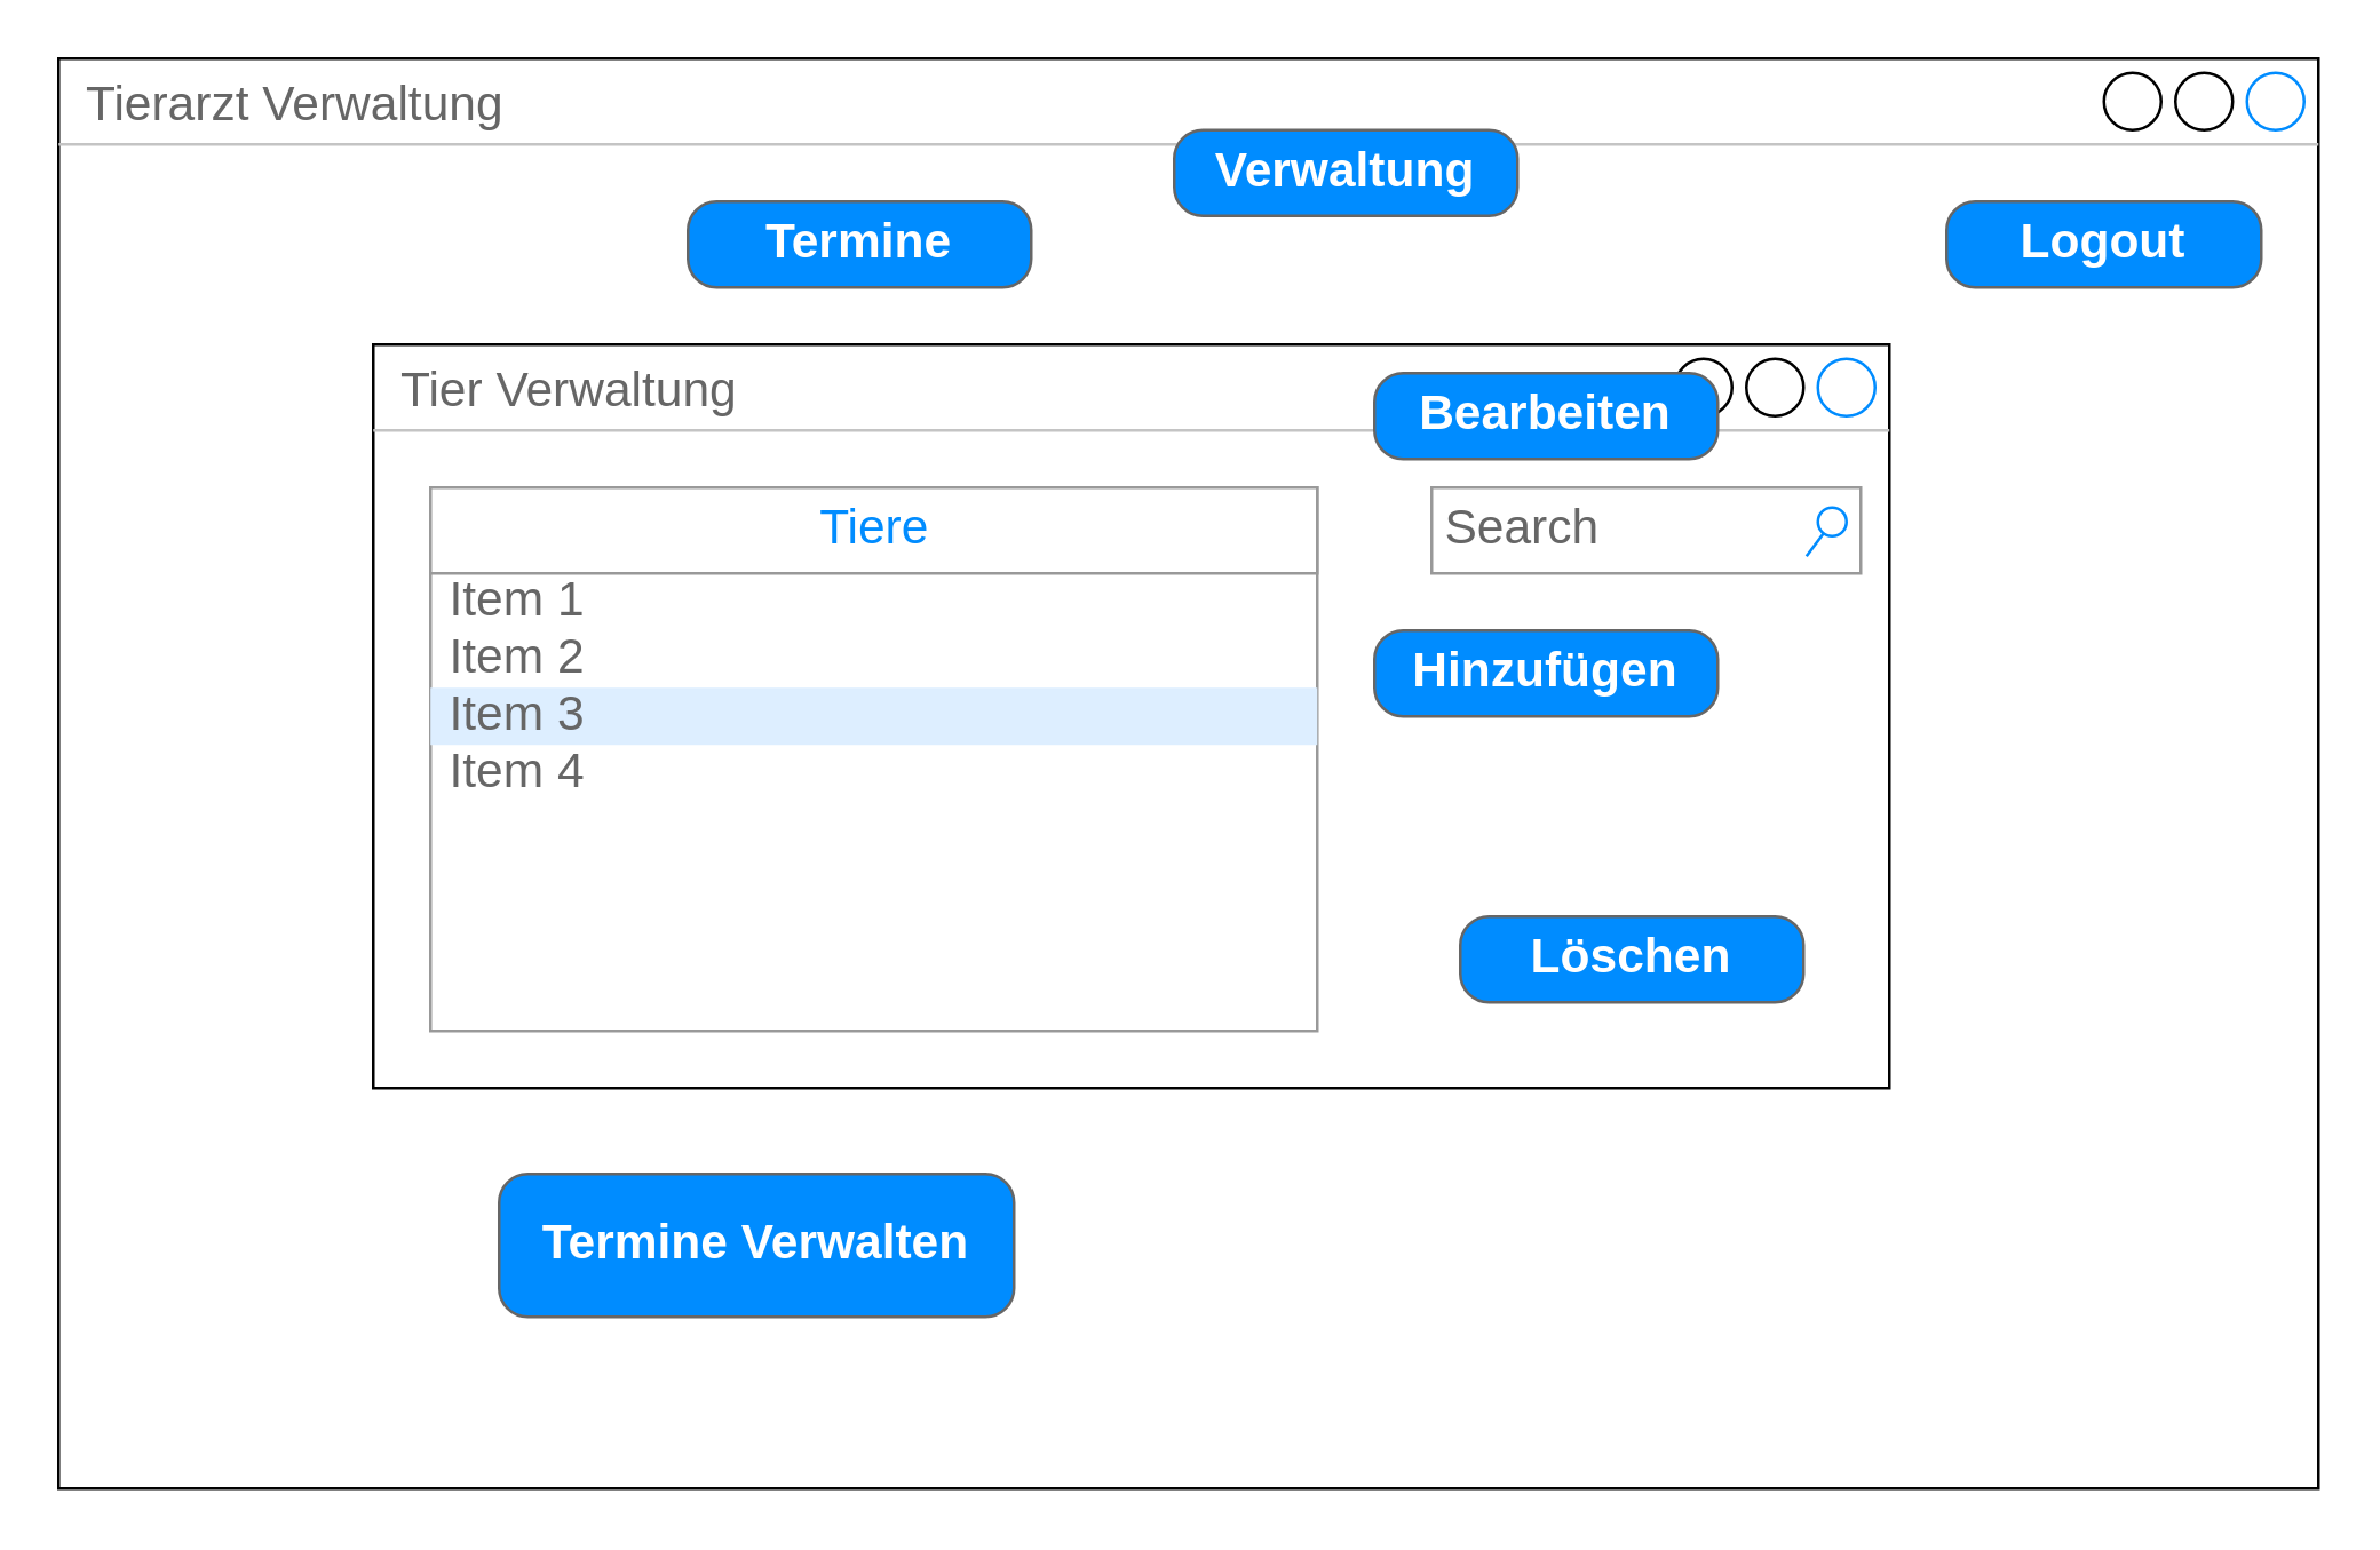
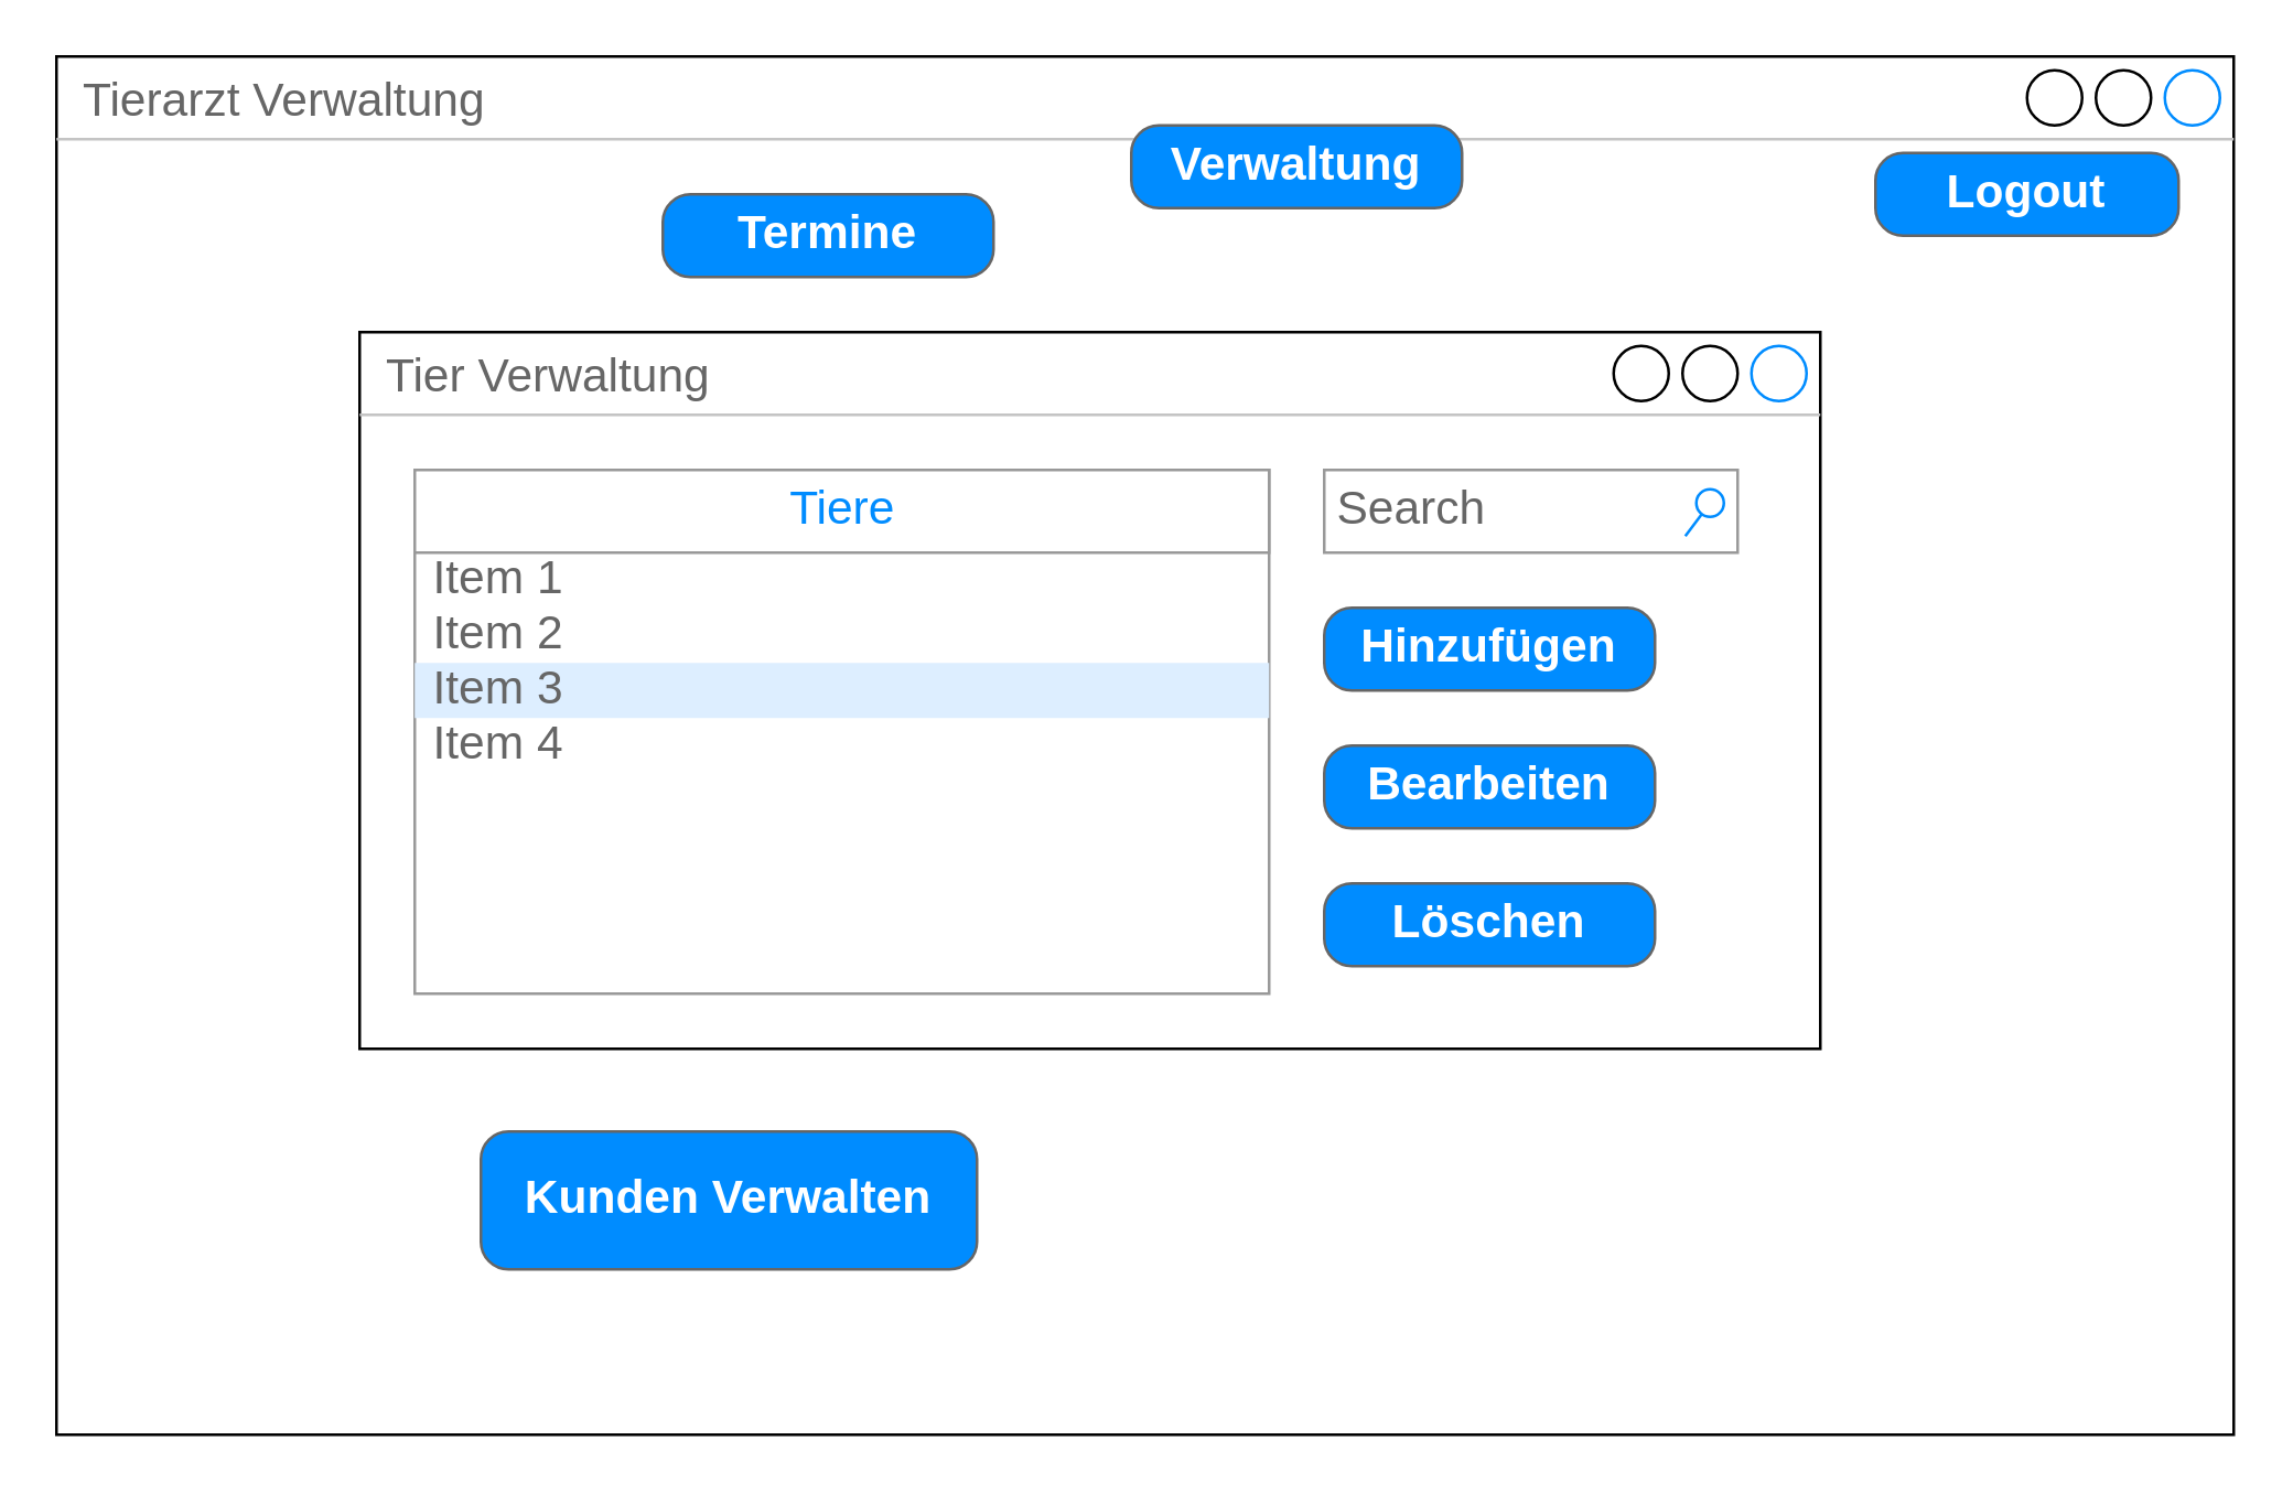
  <mxCell id="0" />
  <mxCell id="1" parent="0" />
  <mxCell id="2" value="Tierarzt Verwaltung" style="strokeWidth=1;shadow=0;dashed=0;align=center;html=1;shape=mxgraph.mockup.containers.window;align=left;verticalAlign=top;spacingLeft=8;strokeColor2=#008cff;strokeColor3=#c4c4c4;fontColor=#666666;mainText=;fontSize=17;labelBackgroundColor=none;" parent="1" vertex="1"><mxGeometry x="20" y="20" width="790" height="500" as="geometry" /></mxCell>
- <mxCell id="3" value="Logout" style="strokeWidth=1;shadow=0;dashed=0;align=center;html=1;shape=mxgraph.mockup.buttons.button;strokeColor=#666666;fontColor=#ffffff;mainText=;buttonStyle=round;fontSize=17;fontStyle=1;fillColor=#008cff;whiteSpace=wrap;" parent="1" vertex="1"><mxGeometry x="680" y="70" width="110" height="30" as="geometry" /></mxCell>
+ <mxCell id="3" value="Logout" style="strokeWidth=1;shadow=0;dashed=0;align=center;html=1;shape=mxgraph.mockup.buttons.button;strokeColor=#666666;fontColor=#ffffff;mainText=;buttonStyle=round;fontSize=17;fontStyle=1;fillColor=#008cff;whiteSpace=wrap;" parent="1" vertex="1"><mxGeometry x="680" y="55" width="110" height="30" as="geometry" /></mxCell>
  <mxCell id="4" value="Termine" style="strokeWidth=1;shadow=0;dashed=0;align=center;html=1;shape=mxgraph.mockup.buttons.button;strokeColor=#666666;fontColor=#ffffff;mainText=;buttonStyle=round;fontSize=17;fontStyle=1;fillColor=#008cff;whiteSpace=wrap;" parent="1" vertex="1"><mxGeometry x="240" y="70" width="120" height="30" as="geometry" /></mxCell>
  <mxCell id="5" value="Verwaltung" style="strokeWidth=1;shadow=0;dashed=0;align=center;html=1;shape=mxgraph.mockup.buttons.button;strokeColor=#666666;fontColor=#ffffff;mainText=;buttonStyle=round;fontSize=17;fontStyle=1;fillColor=#008cff;whiteSpace=wrap;" vertex="1" parent="1"><mxGeometry x="410" y="45" width="120" height="30" as="geometry" /></mxCell>
- <mxCell id="6" value="Termine Verwalten" style="strokeWidth=1;shadow=0;dashed=0;align=center;html=1;shape=mxgraph.mockup.buttons.button;strokeColor=#666666;fontColor=#ffffff;mainText=;buttonStyle=round;fontSize=17;fontStyle=1;fillColor=#008cff;whiteSpace=wrap;" vertex="1" parent="1"><mxGeometry x="174" y="410" width="180" height="50" as="geometry" /></mxCell>
+ <mxCell id="6" value="Kunden Verwalten" style="strokeWidth=1;shadow=0;dashed=0;align=center;html=1;shape=mxgraph.mockup.buttons.button;strokeColor=#666666;fontColor=#ffffff;mainText=;buttonStyle=round;fontSize=17;fontStyle=1;fillColor=#008cff;whiteSpace=wrap;" vertex="1" parent="1"><mxGeometry x="174" y="410" width="180" height="50" as="geometry" /></mxCell>
  <mxCell id="7" value="Tier Verwaltung" style="strokeWidth=1;shadow=0;dashed=0;align=center;html=1;shape=mxgraph.mockup.containers.window;align=left;verticalAlign=top;spacingLeft=8;strokeColor2=#008cff;strokeColor3=#c4c4c4;fontColor=#666666;mainText=;fontSize=17;labelBackgroundColor=none;" vertex="1" parent="1"><mxGeometry x="130" y="120" width="530" height="260" as="geometry" /></mxCell>
- <mxCell id="8" value="Search" style="strokeWidth=1;shadow=0;dashed=0;align=center;html=1;shape=mxgraph.mockup.forms.searchBox;strokeColor=#999999;mainText=;strokeColor2=#008cff;fontColor=#666666;fontSize=17;align=left;spacingLeft=3;" vertex="1" parent="1"><mxGeometry x="500" y="170" width="150" height="30" as="geometry" /></mxCell>
+ <mxCell id="8" value="Search" style="strokeWidth=1;shadow=0;dashed=0;align=center;html=1;shape=mxgraph.mockup.forms.searchBox;strokeColor=#999999;mainText=;strokeColor2=#008cff;fontColor=#666666;fontSize=17;align=left;spacingLeft=3;" vertex="1" parent="1"><mxGeometry x="480" y="170" width="150" height="30" as="geometry" /></mxCell>
  <mxCell id="9" value="Hinzufügen" style="strokeWidth=1;shadow=0;dashed=0;align=center;html=1;shape=mxgraph.mockup.buttons.button;strokeColor=#666666;fontColor=#ffffff;mainText=;buttonStyle=round;fontSize=17;fontStyle=1;fillColor=#008cff;whiteSpace=wrap;" vertex="1" parent="1"><mxGeometry x="480" y="220" width="120" height="30" as="geometry" /></mxCell>
- <mxCell id="10" value="Bearbeiten" style="strokeWidth=1;shadow=0;dashed=0;align=center;html=1;shape=mxgraph.mockup.buttons.button;strokeColor=#666666;fontColor=#ffffff;mainText=;buttonStyle=round;fontSize=17;fontStyle=1;fillColor=#008cff;whiteSpace=wrap;" vertex="1" parent="1"><mxGeometry x="480" y="130" width="120" height="30" as="geometry" /></mxCell>
- <mxCell id="11" value="Löschen" style="strokeWidth=1;shadow=0;dashed=0;align=center;html=1;shape=mxgraph.mockup.buttons.button;strokeColor=#666666;fontColor=#ffffff;mainText=;buttonStyle=round;fontSize=17;fontStyle=1;fillColor=#008cff;whiteSpace=wrap;" vertex="1" parent="1"><mxGeometry x="510" y="320" width="120" height="30" as="geometry" /></mxCell>
+ <mxCell id="10" value="Bearbeiten" style="strokeWidth=1;shadow=0;dashed=0;align=center;html=1;shape=mxgraph.mockup.buttons.button;strokeColor=#666666;fontColor=#ffffff;mainText=;buttonStyle=round;fontSize=17;fontStyle=1;fillColor=#008cff;whiteSpace=wrap;" vertex="1" parent="1"><mxGeometry x="480" y="270" width="120" height="30" as="geometry" /></mxCell>
+ <mxCell id="11" value="Löschen" style="strokeWidth=1;shadow=0;dashed=0;align=center;html=1;shape=mxgraph.mockup.buttons.button;strokeColor=#666666;fontColor=#ffffff;mainText=;buttonStyle=round;fontSize=17;fontStyle=1;fillColor=#008cff;whiteSpace=wrap;" vertex="1" parent="1"><mxGeometry x="480" y="320" width="120" height="30" as="geometry" /></mxCell>
  <mxCell id="12" value="" style="strokeWidth=1;shadow=0;dashed=0;align=center;html=1;shape=mxgraph.mockup.forms.rrect;rSize=0;strokeColor=#999999;fillColor=#ffffff;" vertex="1" parent="1"><mxGeometry x="150" y="170" width="310" height="190" as="geometry" /></mxCell>
  <mxCell id="13" value="Tiere" style="strokeWidth=1;shadow=0;dashed=0;align=center;html=1;shape=mxgraph.mockup.forms.rrect;rSize=0;strokeColor=#999999;fontColor=#008cff;fontSize=17;fillColor=#ffffff;resizeWidth=1;" vertex="1" parent="12"><mxGeometry width="310" height="30" relative="1" as="geometry" /></mxCell>
  <mxCell id="14" value="Item 1" style="strokeWidth=1;shadow=0;dashed=0;align=center;html=1;shape=mxgraph.mockup.forms.anchor;fontSize=17;fontColor=#666666;align=left;spacingLeft=5;resizeWidth=1;" vertex="1" parent="12"><mxGeometry width="310" height="20" relative="1" as="geometry"><mxPoint y="30" as="offset" /></mxGeometry></mxCell>
  <mxCell id="15" value="Item 2" style="strokeWidth=1;shadow=0;dashed=0;align=center;html=1;shape=mxgraph.mockup.forms.anchor;fontSize=17;fontColor=#666666;align=left;spacingLeft=5;resizeWidth=1;" vertex="1" parent="12"><mxGeometry width="310" height="20" relative="1" as="geometry"><mxPoint y="50" as="offset" /></mxGeometry></mxCell>
  <mxCell id="16" value="Item 3" style="strokeWidth=1;shadow=0;dashed=0;align=center;html=1;shape=mxgraph.mockup.forms.rrect;rSize=0;fontSize=17;fontColor=#666666;align=left;spacingLeft=5;fillColor=#ddeeff;strokeColor=none;resizeWidth=1;" vertex="1" parent="12"><mxGeometry width="310" height="20" relative="1" as="geometry"><mxPoint y="70" as="offset" /></mxGeometry></mxCell>
  <mxCell id="17" value="Item 4" style="strokeWidth=1;shadow=0;dashed=0;align=center;html=1;shape=mxgraph.mockup.forms.anchor;fontSize=17;fontColor=#666666;align=left;spacingLeft=5;resizeWidth=1;" vertex="1" parent="12"><mxGeometry width="310" height="20" relative="1" as="geometry"><mxPoint y="90" as="offset" /></mxGeometry></mxCell>
